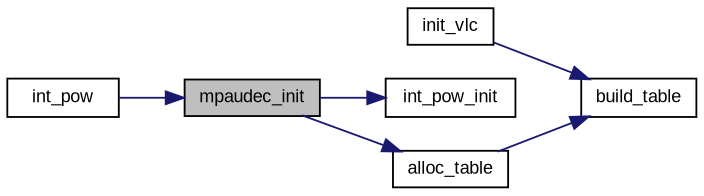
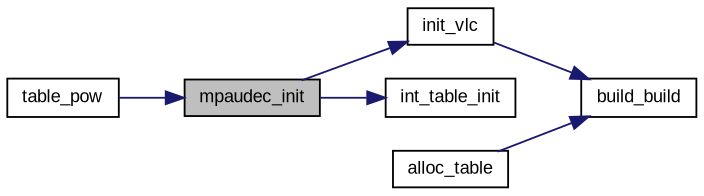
  digraph {
    fontname="Liberation Sans"
    rankdir=LR
    node [color=black fontname="Liberation Sans" fontsize=10 shape=record]
    edge [color=midnightblue fontname="Liberation Sans" fontsize=10 labelfontname=Helvetica labelfontsize=10 style=solid]
    n1 [fillcolor=grey75 fontcolor=black height=0.2 label=mpaudec_init style=filled width=0.4]
    n2 [height=0.2 label=init_vlc width=0.4]
-   n3 [height=0.2 label=int_pow_init width=0.4]
-   n4 [height=0.2 label=build_table width=0.4]
-   n5 [height=0.2 label=int_pow width=0.4]
+   n3 [height=0.2 label=int_table_init width=0.4]
+   n4 [height=0.2 label=build_build width=0.4]
+   n5 [height=0.2 label=table_pow width=0.4]
    n6 [height=0.2 label=alloc_table width=0.4]
-   n1 -> n6
+   n1 -> n2
    n1 -> n3
    n2 -> n4
    n5 -> n1
    n6 -> n4
  }
